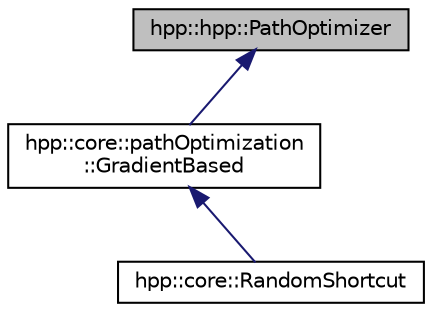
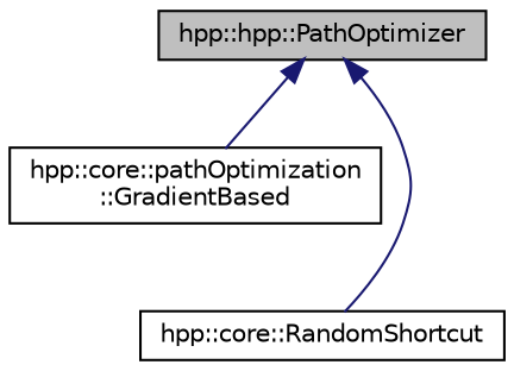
  digraph {
    node [color=black fillcolor=white fontname=Helvetica fontsize=10 shape=record style=filled]
    edge [color=midnightblue dir=back fontname=Helvetica fontsize=10 labelfontname=Helvetica labelfontsize=10 style=solid]
    n1 [fillcolor=grey75 fontcolor=black height=0.2 label="hpp::hpp::PathOptimizer" width=0.4]
    n2 [height=0.2 label="hpp::core::pathOptimization\l::GradientBased" width=0.4]
    n3 [height=0.2 label="hpp::core::RandomShortcut" width=0.4]
    n1 -> n2
-   n2 -> n3
+   n1 -> n3
  }
